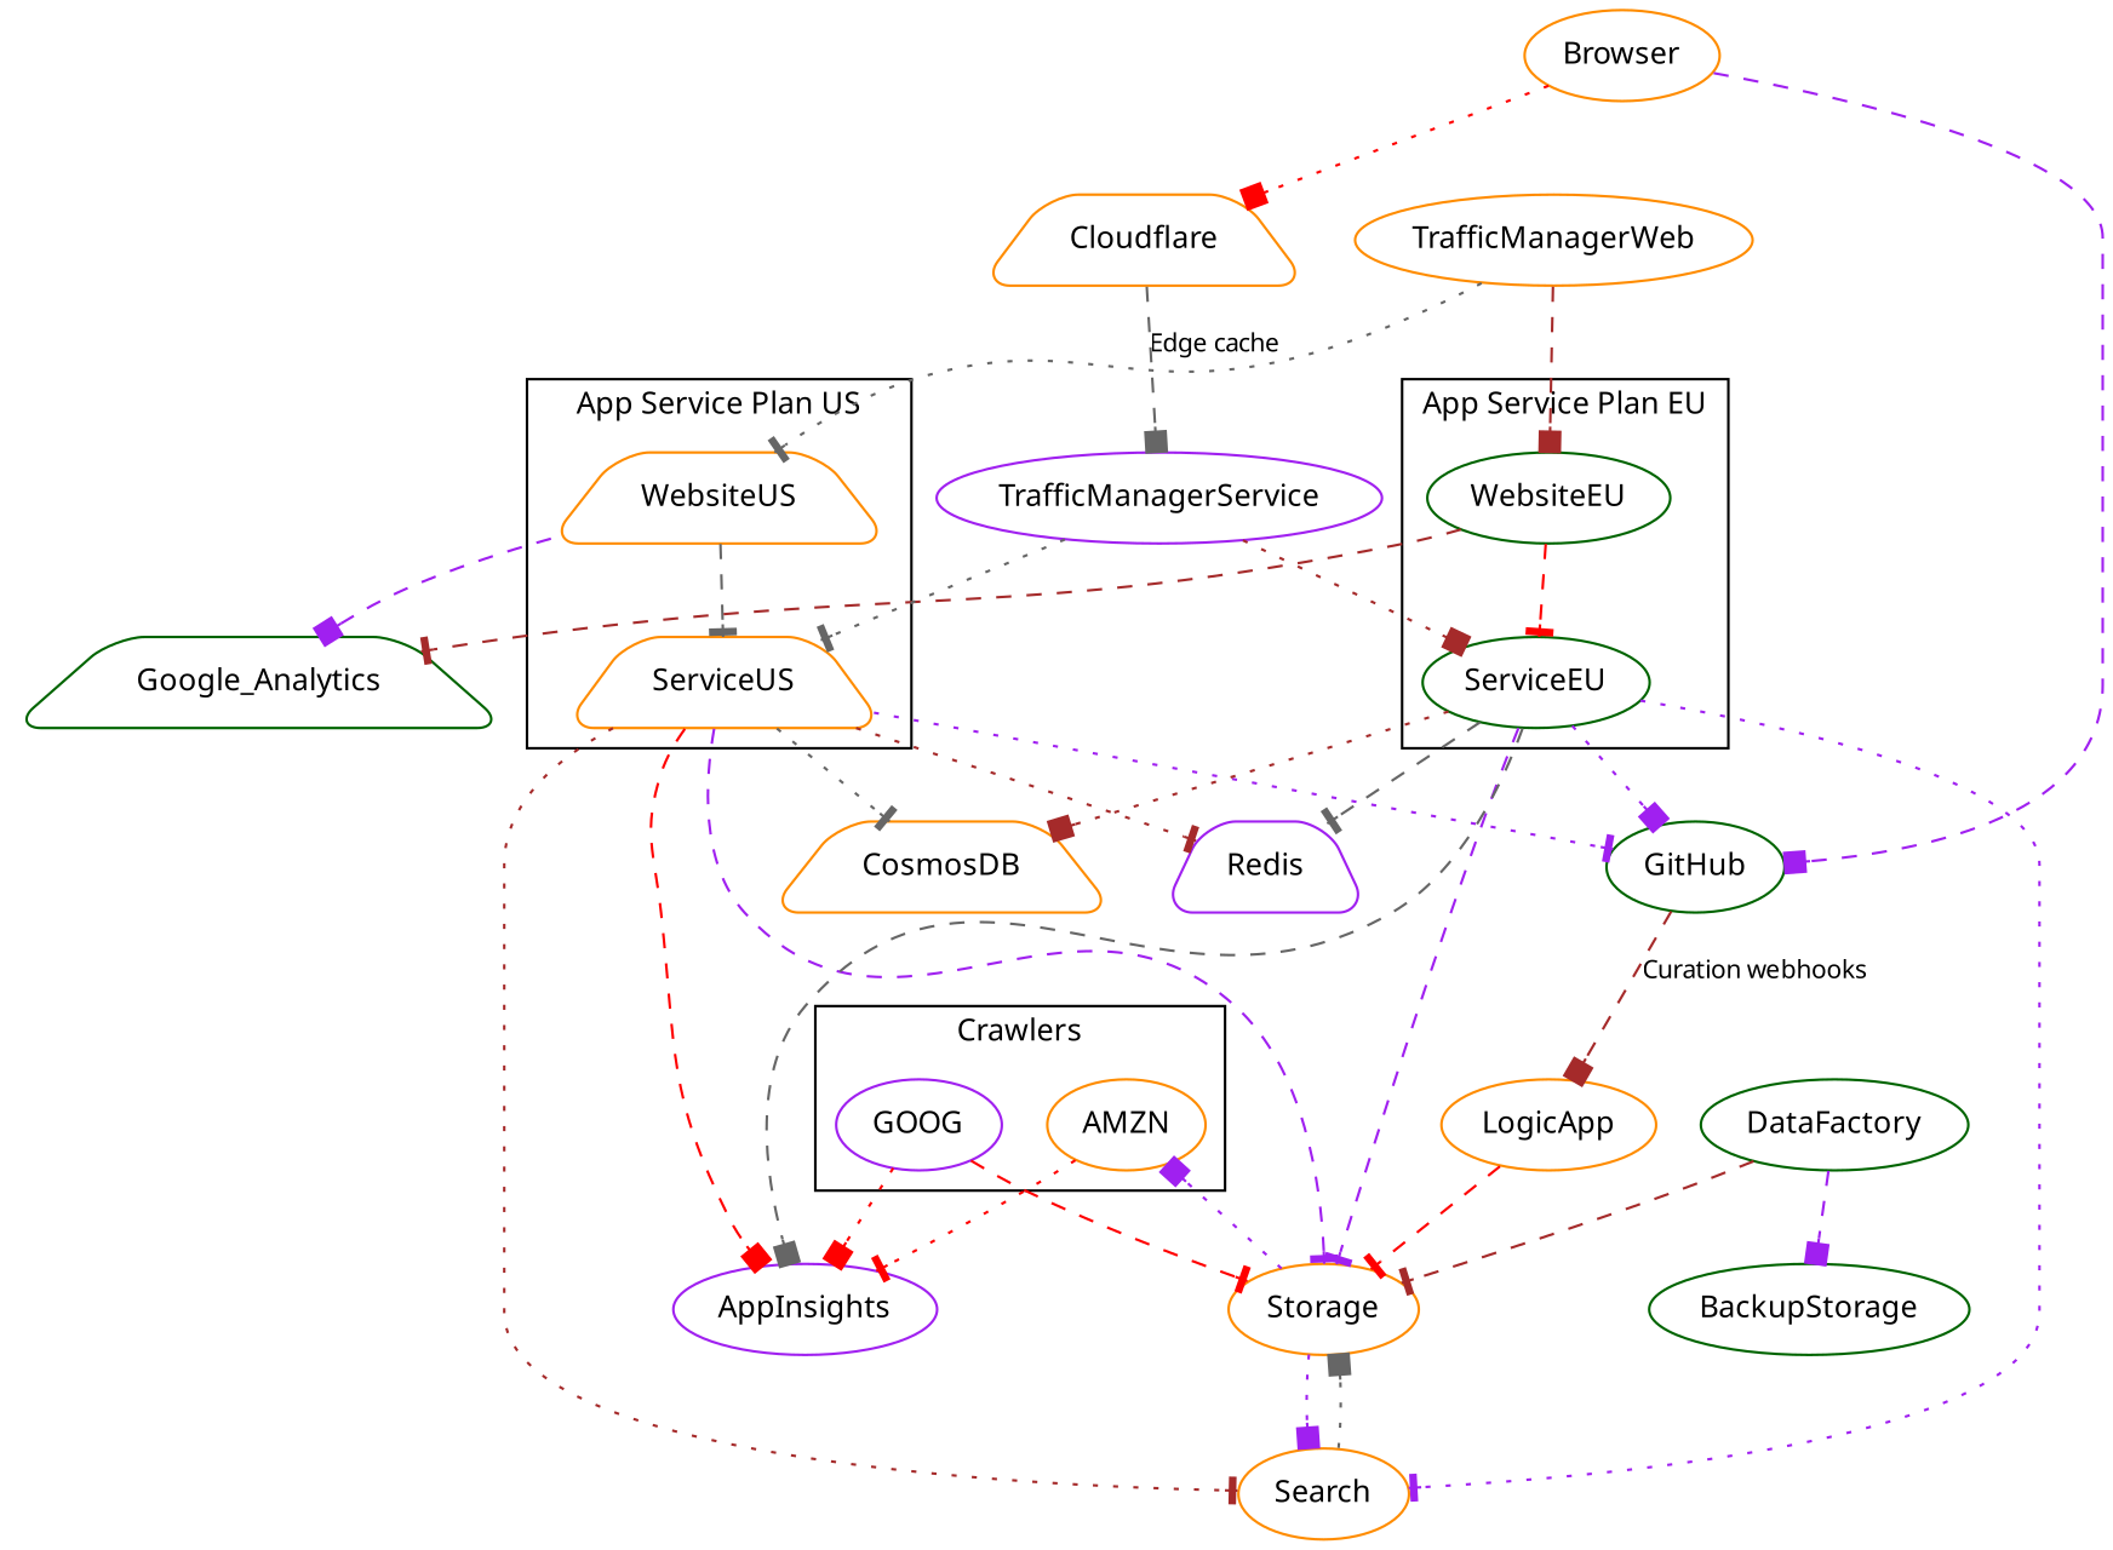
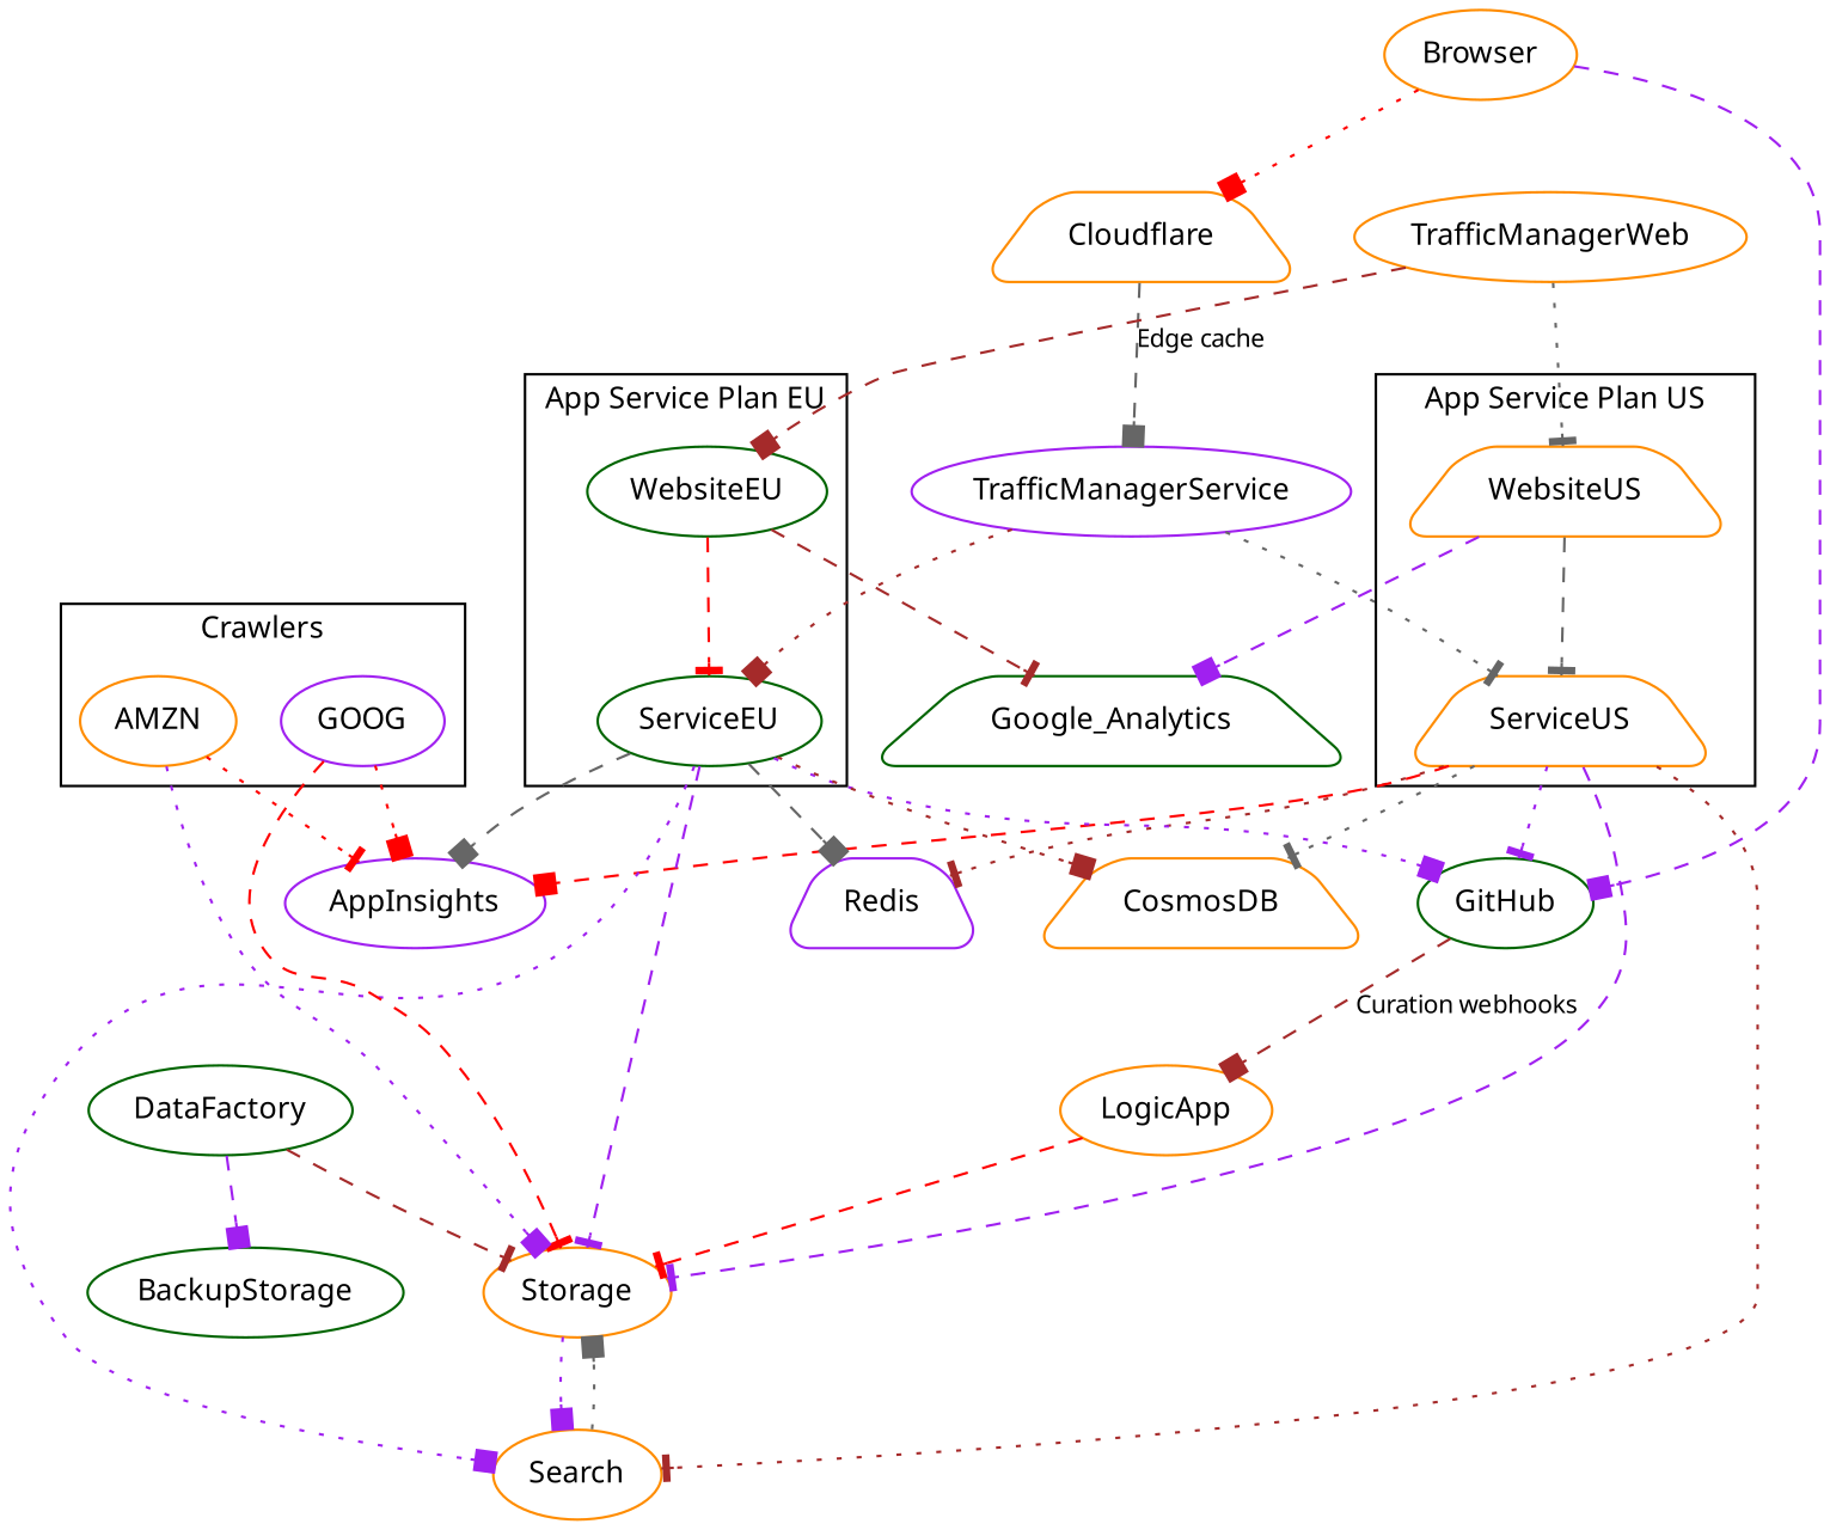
  digraph {
    fontname="Noto Sans"
    fontsize=12
    node [color=darkorange fontname="Noto Sans" fontsize=12 shape=ellipse style=rounded]
    edge [arrowhead=box color=purple fontname="Noto Sans" fontsize=10 style=dashed]
    WebsiteUS [shape=trapezium]
    ServiceUS [shape=trapezium]
    WebsiteEU [color=darkgreen]
    ServiceEU [color=darkgreen]
    GOOG [color=purple]
    AMZN
    Google_Analytics [color=darkgreen shape=trapezium]
    GitHub [color=darkgreen]
    Storage
    Redis [color=purple shape=trapezium]
    CosmosDB [shape=trapezium]
    Search
    AppInsights [color=purple]
    Cloudflare [shape=trapezium]
    Browser
    TrafficManagerService [color=purple]
    LogicApp
    TrafficManagerWeb
    DataFactory [color=darkgreen]
    BackupStorage [color=darkgreen]
    subgraph cluster_1 {
      label="App Service Plan US"
      rank=same
      WebsiteUS
      ServiceUS
    }
    subgraph cluster_2 {
      label="App Service Plan EU"
      rank=same
      WebsiteEU
      ServiceEU
    }
    subgraph cluster_3 {
      label=Crawlers
      GOOG
      AMZN
    }
    WebsiteUS -> ServiceUS [arrowhead=tee color=gray40]
    WebsiteUS -> Google_Analytics
    ServiceUS -> GitHub [arrowhead=tee style=dotted]
    ServiceUS -> Storage [arrowhead=tee]
    ServiceUS -> Redis [arrowhead=tee color=brown style=dotted]
    ServiceUS -> CosmosDB [arrowhead=tee color=gray40 style=dotted]
    ServiceUS -> Search [arrowhead=tee color=brown style=dotted]
    ServiceUS -> AppInsights [color=red]
    WebsiteEU -> ServiceEU [arrowhead=tee color=red]
    WebsiteEU -> Google_Analytics [arrowhead=tee color=brown]
    ServiceEU -> GitHub [style=dotted]
    ServiceEU -> Storage [arrowhead=tee]
-   ServiceEU -> Redis [arrowhead=tee color=gray40]
+   ServiceEU -> Redis [color=gray40]
    ServiceEU -> CosmosDB [color=brown style=dotted]
-   ServiceEU -> Search [arrowhead=tee style=dotted]
+   ServiceEU -> Search [style=dotted]
    ServiceEU -> AppInsights [color=gray40]
    GOOG -> Storage [arrowhead=tee color=red]
    GOOG -> AppInsights [color=red style=dotted]
-   Storage -> AMZN [style=dotted]
+   AMZN -> Storage [style=dotted]
    AMZN -> AppInsights [arrowhead=tee color=red style=dotted]
    GitHub -> LogicApp [color=brown label="Curation webhooks"]
    Storage -> Search [style=dotted]
    Search -> Storage [color=gray40 style=dotted]
    Cloudflare -> TrafficManagerService [color=gray40 label="Edge cache"]
    Browser -> GitHub
    Browser -> Cloudflare [color=red style=dotted]
    TrafficManagerService -> ServiceUS [arrowhead=tee color=gray40 style=dotted]
    TrafficManagerService -> ServiceEU [color=brown style=dotted]
    LogicApp -> Storage [arrowhead=tee color=red]
    TrafficManagerWeb -> WebsiteUS [arrowhead=tee color=gray40 style=dotted]
    TrafficManagerWeb -> WebsiteEU [color=brown]
    DataFactory -> Storage [arrowhead=tee color=brown]
    DataFactory -> BackupStorage
  }
